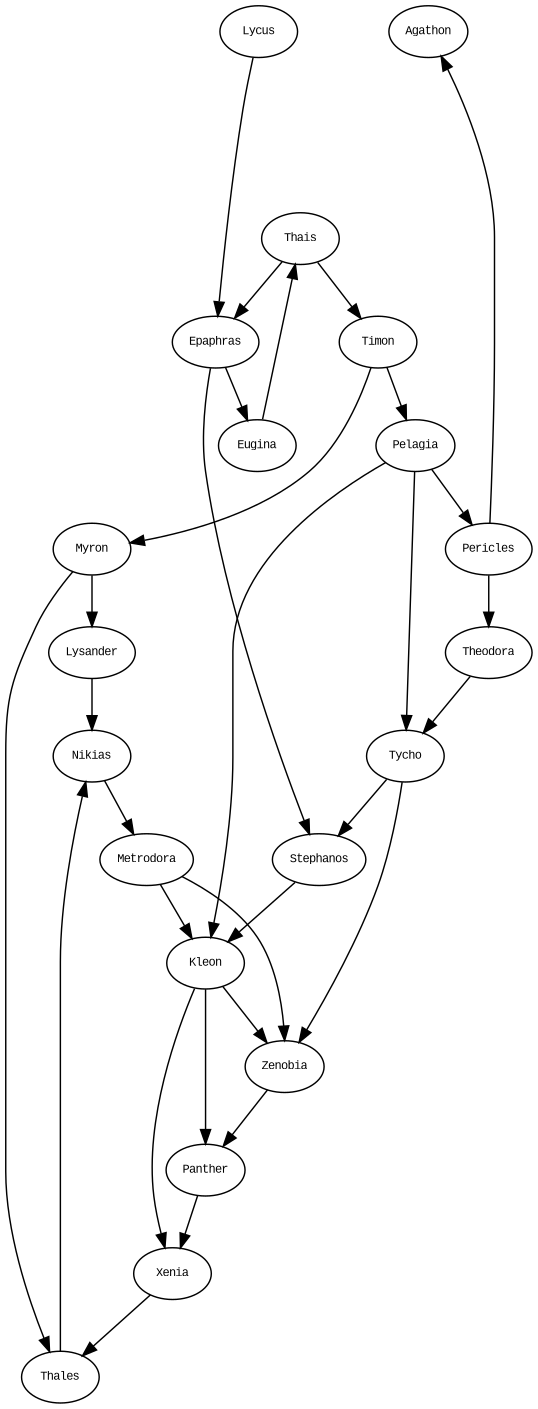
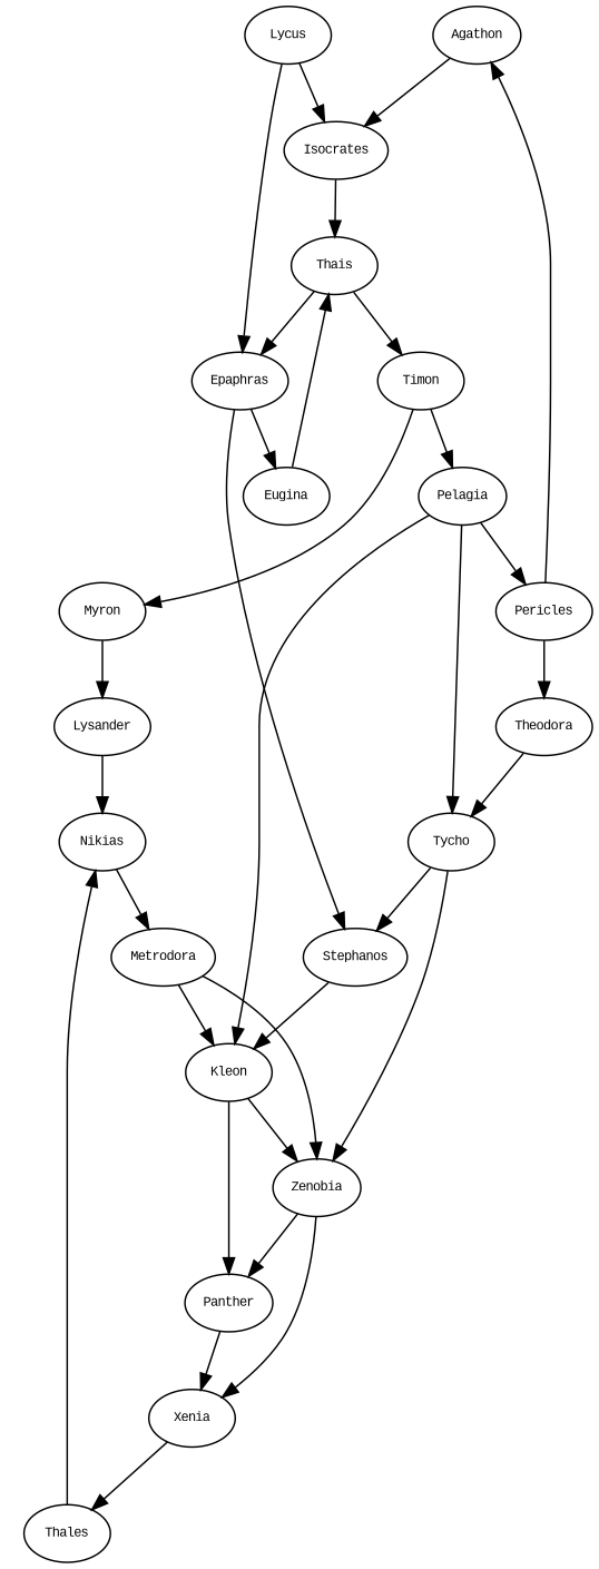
  digraph {
    fontname="Liberation Mono"
    node [fontname="Liberation Mono" fontsize=8]
    edge [fontname="Liberation Mono" fontsize=8]
    n1 [label=Agathon]
+   n2 [label=Isocrates]
    n3 [label=Thais]
    n4 [label=Timon]
    n5 [label=Epaphras]
    n6 [label=Myron]
    n7 [label=Pelagia]
    n8 [label=Eugina]
    n9 [label=Stephanos]
    n10 [label=Lysander]
    n11 [label=Thales]
    n12 [label=Pericles]
    n13 [label=Tycho]
    n14 [label=Kleon]
    n15 [label=Nikias]
    n16 [label=Metrodora]
    n17 [label=Theodora]
    n18 [label=Zenobia]
    n19 [label=Panther]
    n20 [label=Xenia]
    n21 [label=Lycus]
+   n1 -> n2
+   n2 -> n3
    n3 -> n4
    n3 -> n5
    n4 -> n6
    n4 -> n7
    n5 -> n8
    n5 -> n9
    n6 -> n10
-   n6 -> n11
    n7 -> n12
    n7 -> n13
    n7 -> n14
    n8 -> n3
    n9 -> n14
    n10 -> n15
    n11 -> n15
    n12 -> n1
    n12 -> n17
    n13 -> n9
    n13 -> n18
    n14 -> n18
    n14 -> n19
-   n14 -> n20
+   n18 -> n20
    n15 -> n16
    n16 -> n14
    n16 -> n18
    n17 -> n13
    n18 -> n19
    n19 -> n20
    n20 -> n11
+   n21 -> n2
    n21 -> n5
  }
